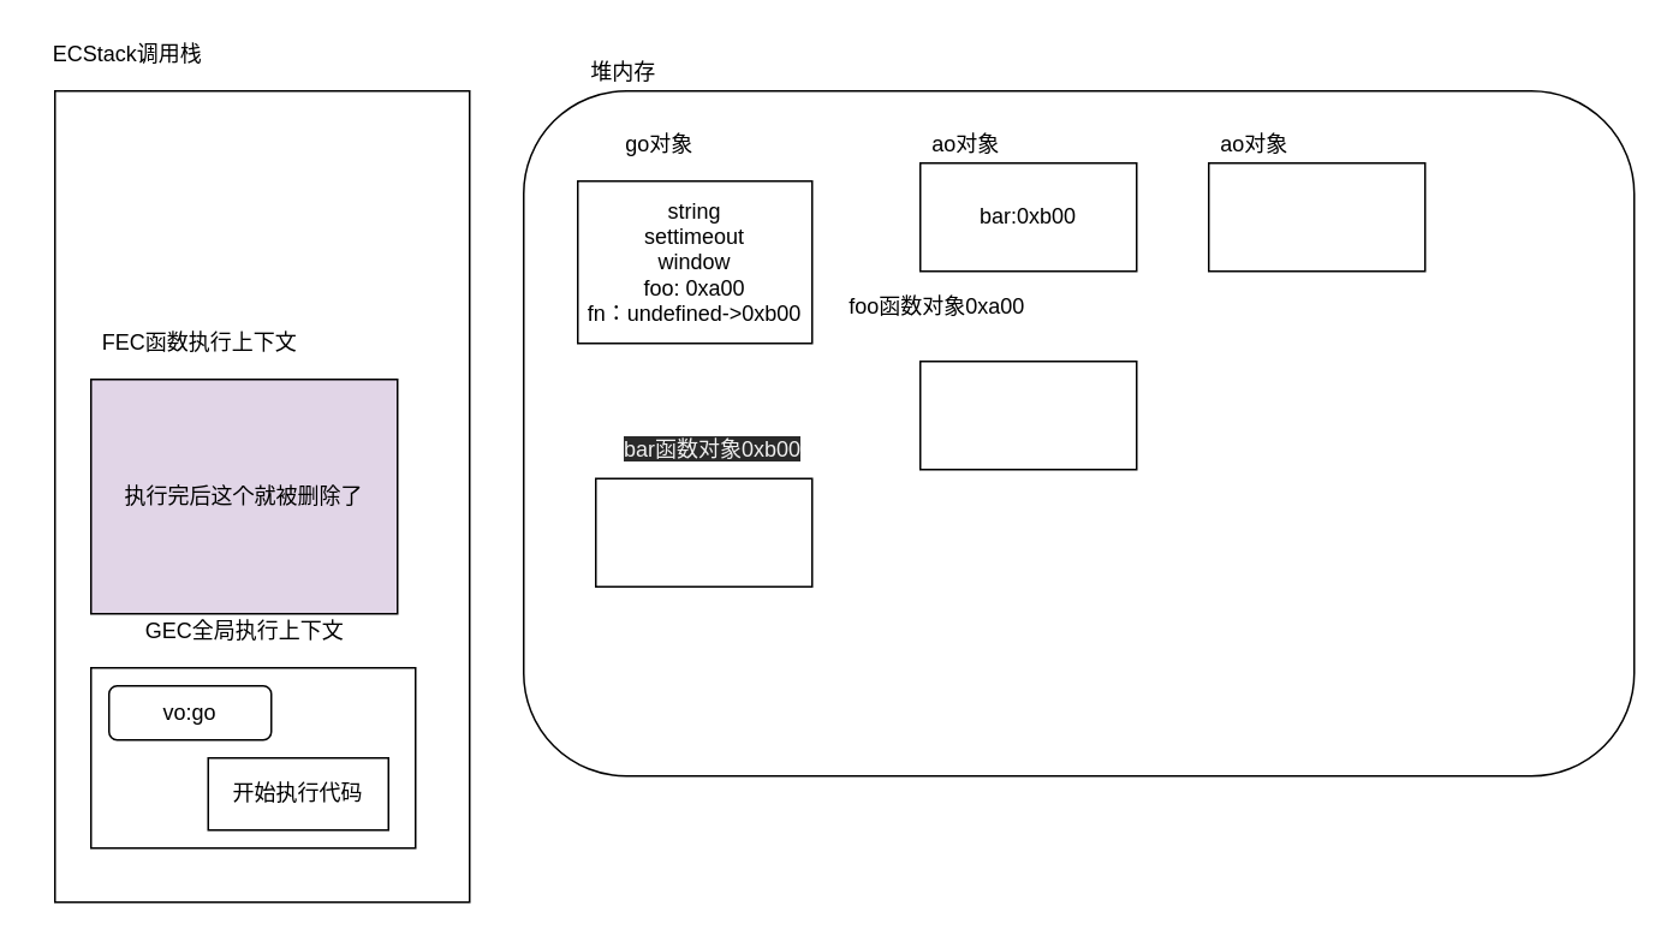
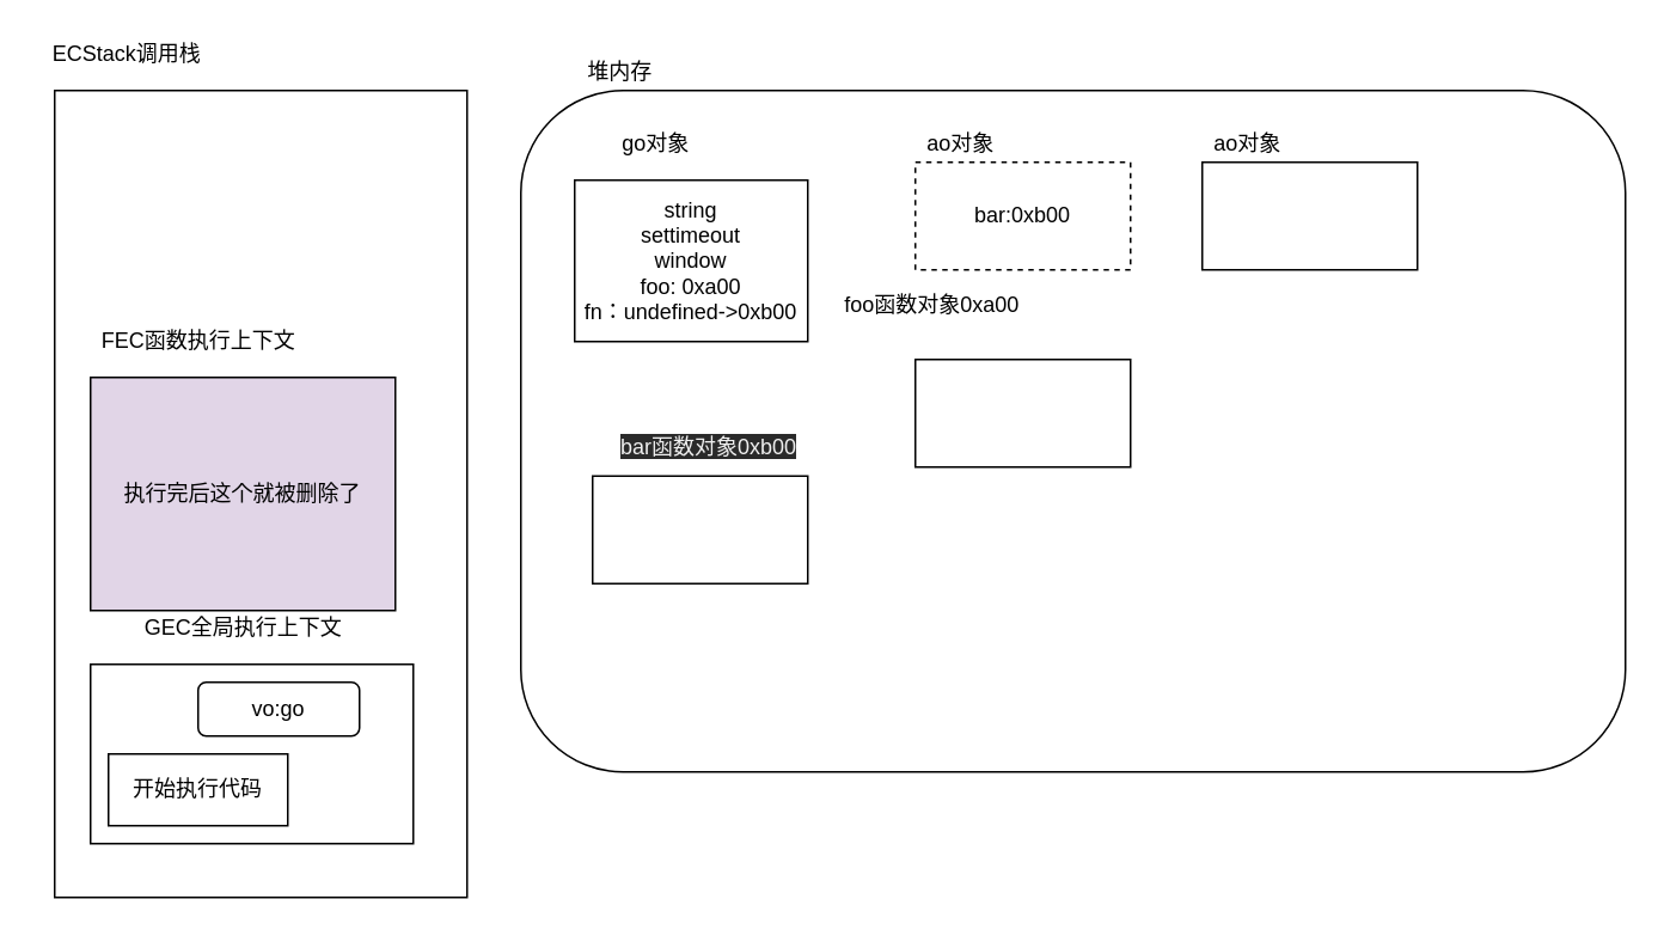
  <mxCell id="0" />
  <mxCell id="1" parent="0" />
  <mxCell id="2" value="" style="rounded=0;whiteSpace=wrap;html=1;" vertex="1" parent="1"><mxGeometry x="30" y="50" width="230" height="450" as="geometry" /></mxCell>
  <mxCell id="3" value="ECStack调用栈" style="text;html=1;align=center;verticalAlign=middle;resizable=0;points=[];autosize=1;strokeColor=none;" vertex="1" parent="1"><mxGeometry x="20" y="20" width="100" height="20" as="geometry" /></mxCell>
  <mxCell id="4" value="" style="rounded=1;whiteSpace=wrap;html=1;" vertex="1" parent="1"><mxGeometry x="290" y="50" width="616" height="380" as="geometry" /></mxCell>
  <mxCell id="5" value="堆内存" style="text;html=1;align=center;verticalAlign=middle;resizable=0;points=[];autosize=1;strokeColor=none;" vertex="1" parent="1"><mxGeometry x="320" y="30" width="50" height="20" as="geometry" /></mxCell>
  <mxCell id="6" value="" style="whiteSpace=wrap;html=1;" vertex="1" parent="1"><mxGeometry x="50" y="370" width="180" height="100" as="geometry" /></mxCell>
  <mxCell id="7" value="GEC全局执行上下文" style="text;html=1;align=center;verticalAlign=middle;resizable=0;points=[];autosize=1;strokeColor=none;" vertex="1" parent="1"><mxGeometry x="70" y="340" width="130" height="20" as="geometry" /></mxCell>
  <mxCell id="8" value="string&lt;br&gt;settimeout&lt;br&gt;window&lt;br&gt;foo: 0xa00&lt;br&gt;fn：undefined-&amp;gt;0xb00" style="whiteSpace=wrap;html=1;" vertex="1" parent="1"><mxGeometry x="320" y="100" width="130" height="90" as="geometry" /></mxCell>
  <mxCell id="9" value="go对象" style="text;html=1;align=center;verticalAlign=middle;resizable=0;points=[];autosize=1;strokeColor=none;" vertex="1" parent="1"><mxGeometry x="340" y="70" width="50" height="20" as="geometry" /></mxCell>
  <mxCell id="10" value="foo函数对象0xa00" style="text;html=1;align=center;verticalAlign=middle;resizable=0;points=[];autosize=1;strokeColor=none;" vertex="1" parent="1"><mxGeometry x="464" y="160" width="110" height="20" as="geometry" /></mxCell>
  <mxCell id="11" value="" style="whiteSpace=wrap;html=1;" vertex="1" parent="1"><mxGeometry x="510" y="200" width="120" height="60" as="geometry" /></mxCell>
- <mxCell id="12" value="vo:go" style="rounded=1;whiteSpace=wrap;html=1;" vertex="1" parent="1"><mxGeometry x="60" y="380" width="90" height="30" as="geometry" /></mxCell>
- <mxCell id="13" value="开始执行代码" style="whiteSpace=wrap;html=1;" vertex="1" parent="1"><mxGeometry x="115" y="420" width="100" height="40" as="geometry" /></mxCell>
+ <mxCell id="12" value="vo:go" style="rounded=1;whiteSpace=wrap;html=1;" vertex="1" parent="1"><mxGeometry x="110" y="380" width="90" height="30" as="geometry" /></mxCell>
+ <mxCell id="13" value="开始执行代码" style="whiteSpace=wrap;html=1;" vertex="1" parent="1"><mxGeometry x="60" y="420" width="100" height="40" as="geometry" /></mxCell>
  <mxCell id="14" value="执行完后这个就被删除了" style="whiteSpace=wrap;html=1;fillColor=#e1d5e7;" vertex="1" parent="1"><mxGeometry x="50" y="210" width="170" height="130" as="geometry" /></mxCell>
  <mxCell id="15" value="FEC函数执行上下文" style="text;html=1;align=center;verticalAlign=middle;resizable=0;points=[];autosize=1;strokeColor=none;" vertex="1" parent="1"><mxGeometry x="50" y="180" width="120" height="20" as="geometry" /></mxCell>
- <mxCell id="16" value="bar:&lt;span style=&quot;font-family: &amp;#34;helvetica&amp;#34;&quot;&gt;0xb00&lt;/span&gt;" style="whiteSpace=wrap;html=1;" vertex="1" parent="1"><mxGeometry x="510" y="90" width="120" height="60" as="geometry" /></mxCell>
+ <mxCell id="16" value="bar:&lt;span style=&quot;font-family: &amp;#34;helvetica&amp;#34;&quot;&gt;0xb00&lt;/span&gt;" style="whiteSpace=wrap;html=1;dashed=1;" vertex="1" parent="1"><mxGeometry x="510" y="90" width="120" height="60" as="geometry" /></mxCell>
  <mxCell id="17" value="ao对象" style="text;html=1;align=center;verticalAlign=middle;resizable=0;points=[];autosize=1;strokeColor=none;" vertex="1" parent="1"><mxGeometry x="510" y="70" width="50" height="20" as="geometry" /></mxCell>
  <mxCell id="18" value="&lt;span style=&quot;color: rgb(240 , 240 , 240) ; font-family: &amp;#34;helvetica&amp;#34; ; font-size: 12px ; font-style: normal ; font-weight: 400 ; letter-spacing: normal ; text-align: center ; text-indent: 0px ; text-transform: none ; word-spacing: 0px ; background-color: rgb(42 , 42 , 42) ; display: inline ; float: none&quot;&gt;bar函数对象0xb00&lt;/span&gt;" style="text;whiteSpace=wrap;html=1;" vertex="1" parent="1"><mxGeometry x="344" y="235" width="120" height="30" as="geometry" /></mxCell>
  <mxCell id="19" value="" style="whiteSpace=wrap;html=1;" vertex="1" parent="1"><mxGeometry x="330" y="265" width="120" height="60" as="geometry" /></mxCell>
  <mxCell id="20" value="" style="whiteSpace=wrap;html=1;" vertex="1" parent="1"><mxGeometry x="670" y="90" width="120" height="60" as="geometry" /></mxCell>
  <mxCell id="21" value="ao对象" style="text;html=1;align=center;verticalAlign=middle;resizable=0;points=[];autosize=1;strokeColor=none;" vertex="1" parent="1"><mxGeometry x="670" y="70" width="50" height="20" as="geometry" /></mxCell>
